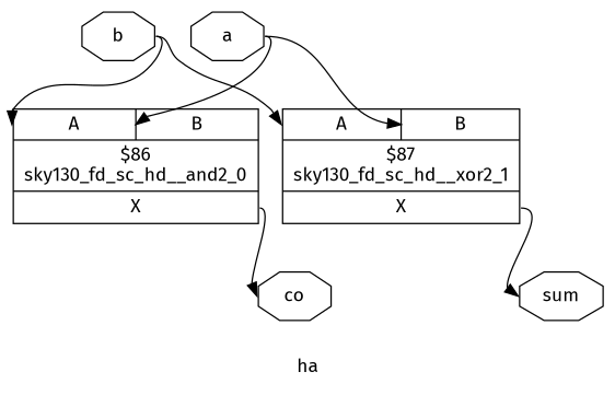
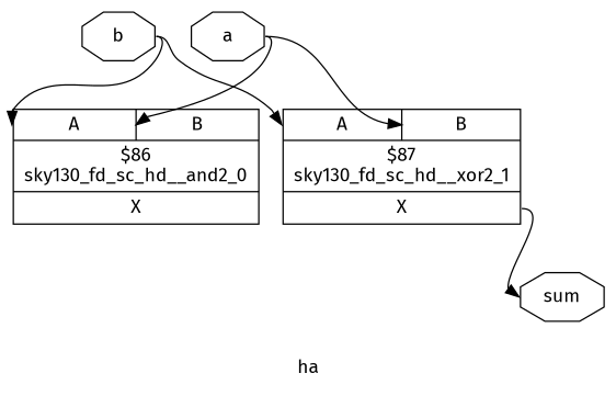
  digraph {
    label=ha
    rankdir=TB
    remincross=true
    fontname="Fira Sans"
    node [color=black fontcolor=black shape=octagon fontname="Fira Sans"]
    edge [color=black fontcolor=black headport="p6:w" tailport=e fontname="Fira Sans"]
    n1 [label=a]
    n2 [label="{{<p5> A|<p6> B}|$86\nsky130_fd_sc_hd__and2_0|{<p7> X}}" shape=record color="" fontcolor=""]
    n3 [label="{{<p5> A|<p6> B}|$87\nsky130_fd_sc_hd__xor2_1|{<p7> X}}" shape=record color="" fontcolor=""]
    n4 [label=b]
-   n5 [label=co]
    n6 [label=sum]
    n1 -> n2
    n1 -> n3
-   n2 -> n5 [headport=w tailport="p7:e"]
    n3 -> n6 [headport=w tailport="p7:e"]
    n4 -> n2 [headport="p5:w"]
    n4 -> n3 [headport="p5:w"]
  }
